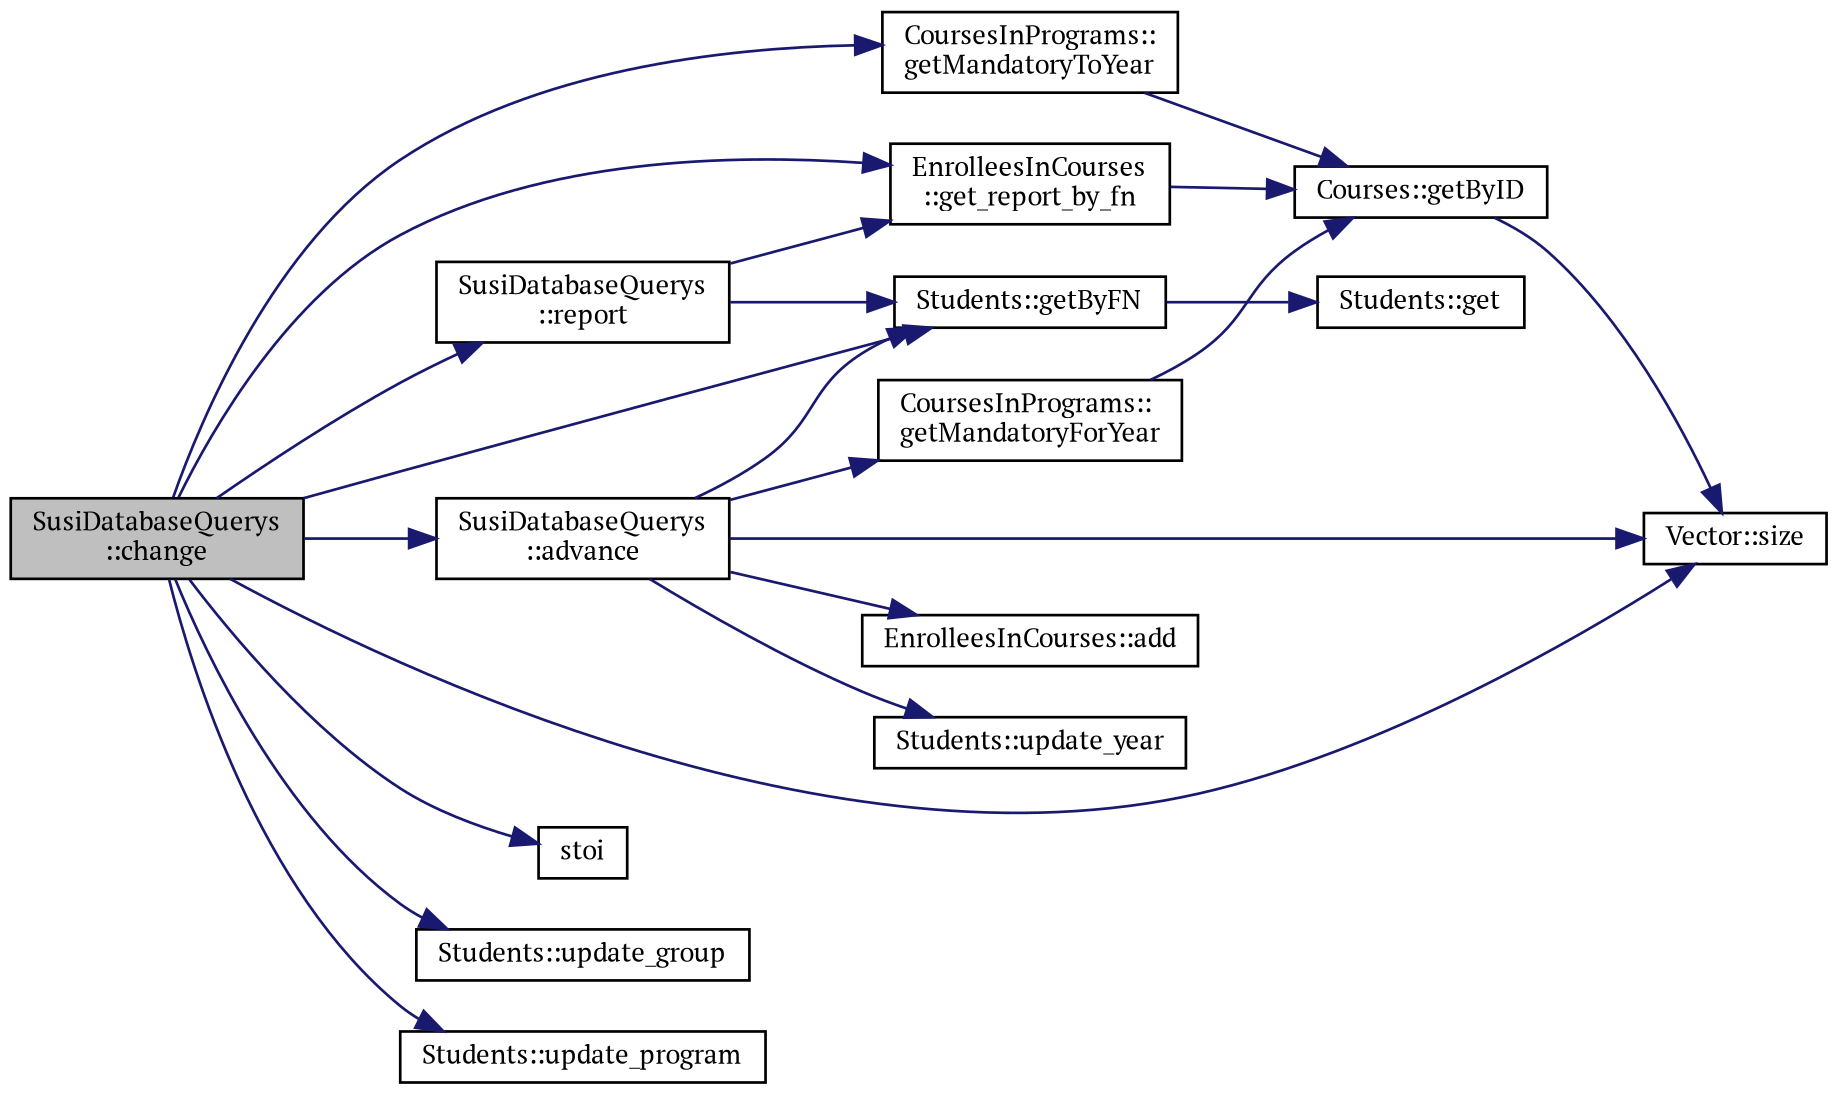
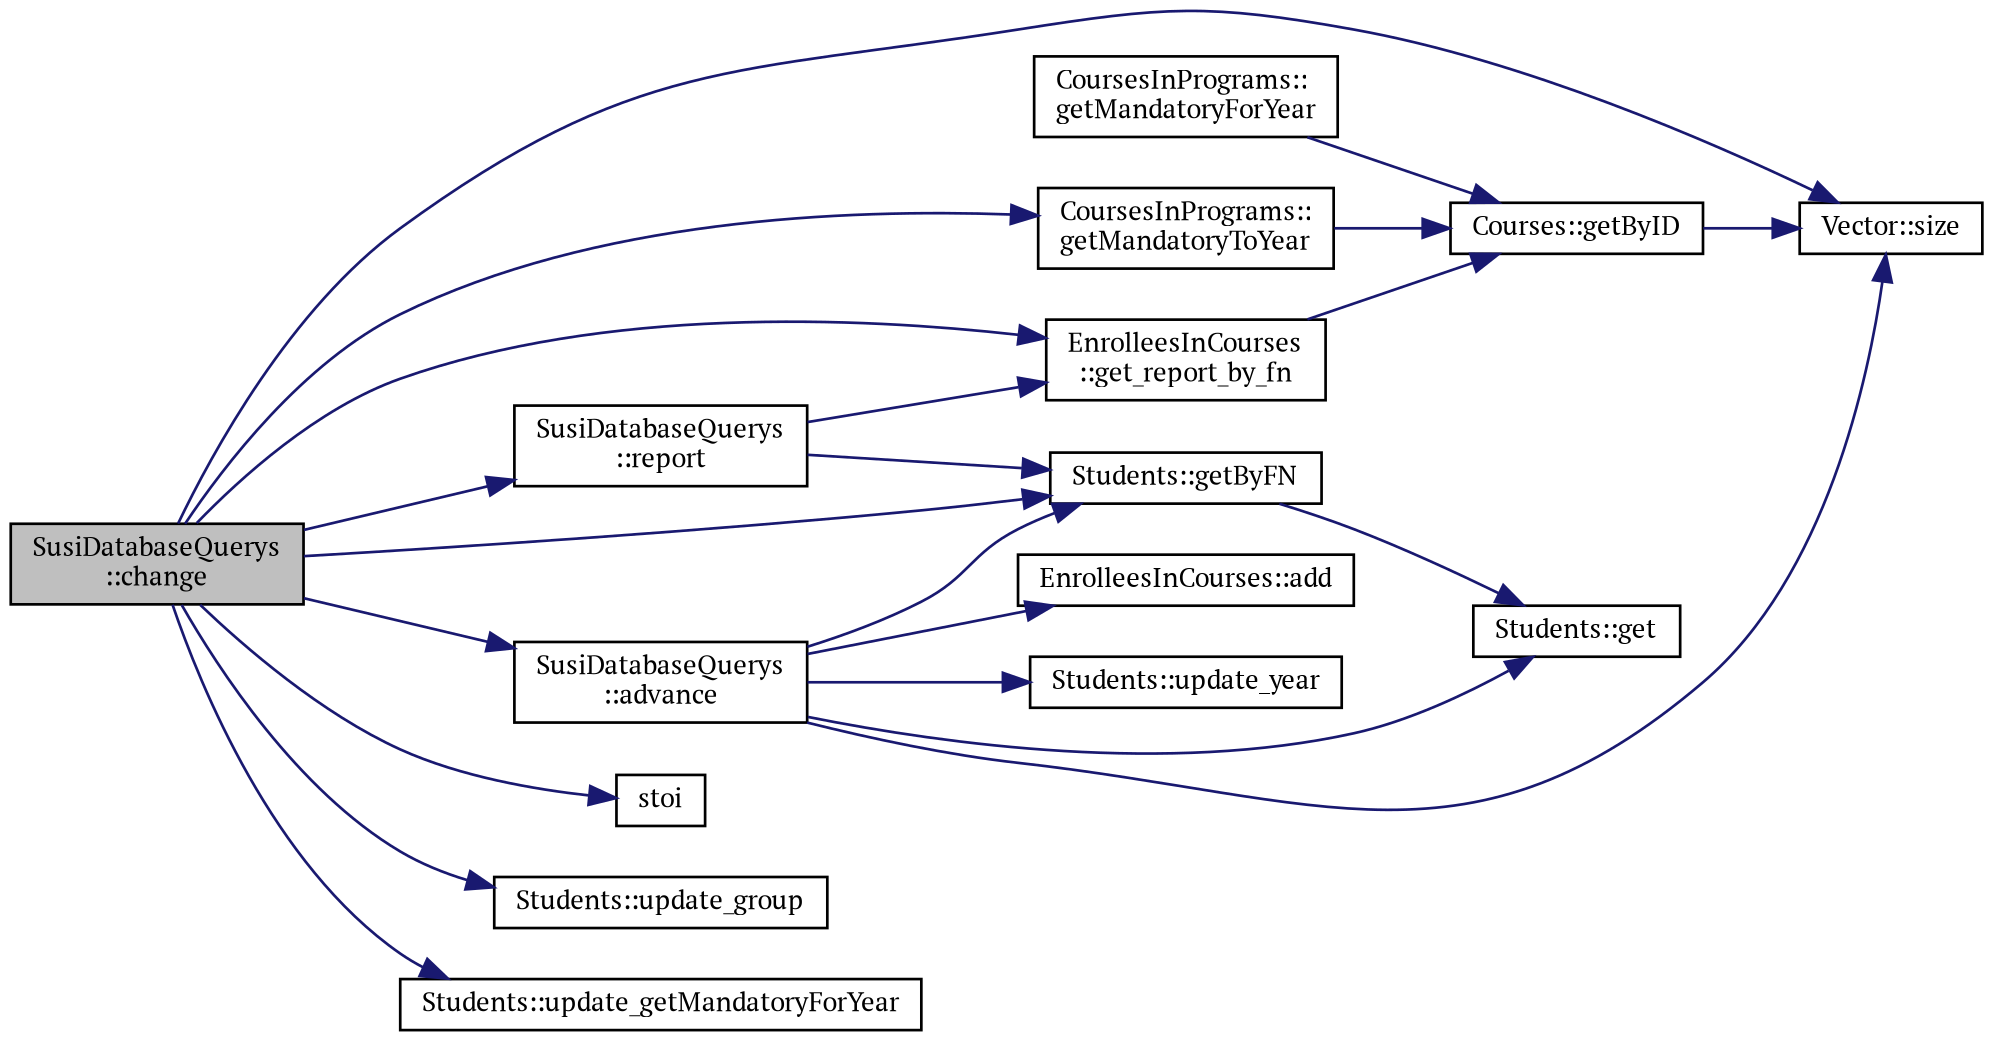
  digraph {
    fontname="PT Serif"
    rankdir=LR
    node [color=black fillcolor=white fontname="PT Serif" fontsize=10 shape=record style=filled]
    edge [color=midnightblue fontname="PT Serif" fontsize=10 labelfontname=Helvetica labelfontsize=10 style=solid]
    n1 [fillcolor=grey75 fontcolor=black height=0.2 label="SusiDatabaseQuerys\l::change" width=0.4]
    n2 [height=0.2 label="SusiDatabaseQuerys\l::advance" width=0.4]
    n3 [height=0.2 label="Students::getByFN" width=0.4]
    n4 [height=0.2 label="Vector::size" width=0.4]
    n5 [height=0.2 label="EnrolleesInCourses\l::get_report_by_fn" width=0.4]
    n6 [height=0.2 label="CoursesInPrograms::\lgetMandatoryToYear" width=0.4]
    n7 [height=0.2 label="SusiDatabaseQuerys\l::report" width=0.4]
    n8 [height=0.2 label=stoi width=0.4]
    n9 [height=0.2 label="Students::update_group" width=0.4]
-   n10 [height=0.2 label="Students::update_program" width=0.4]
+   n10 [height=0.2 label="Students::update_getMandatoryForYear" width=0.4]
    n11 [height=0.2 label="EnrolleesInCourses::add" width=0.4]
    n12 [height=0.2 label="CoursesInPrograms::\lgetMandatoryForYear" width=0.4]
    n13 [height=0.2 label="Students::update_year" width=0.4]
    n14 [height=0.2 label="Students::get" width=0.4]
    n15 [height=0.2 label="Courses::getByID" width=0.4]
    n1 -> n2
    n1 -> n3
    n1 -> n4
    n1 -> n5
    n1 -> n6
    n1 -> n7
    n1 -> n8
    n1 -> n9
    n1 -> n10
    n2 -> n3
    n2 -> n4
    n2 -> n11
-   n2 -> n12
+   n2 -> n14
    n2 -> n13
    n3 -> n14
    n5 -> n15
    n6 -> n15
    n7 -> n3
    n7 -> n5
    n12 -> n15
    n15 -> n4
  }
